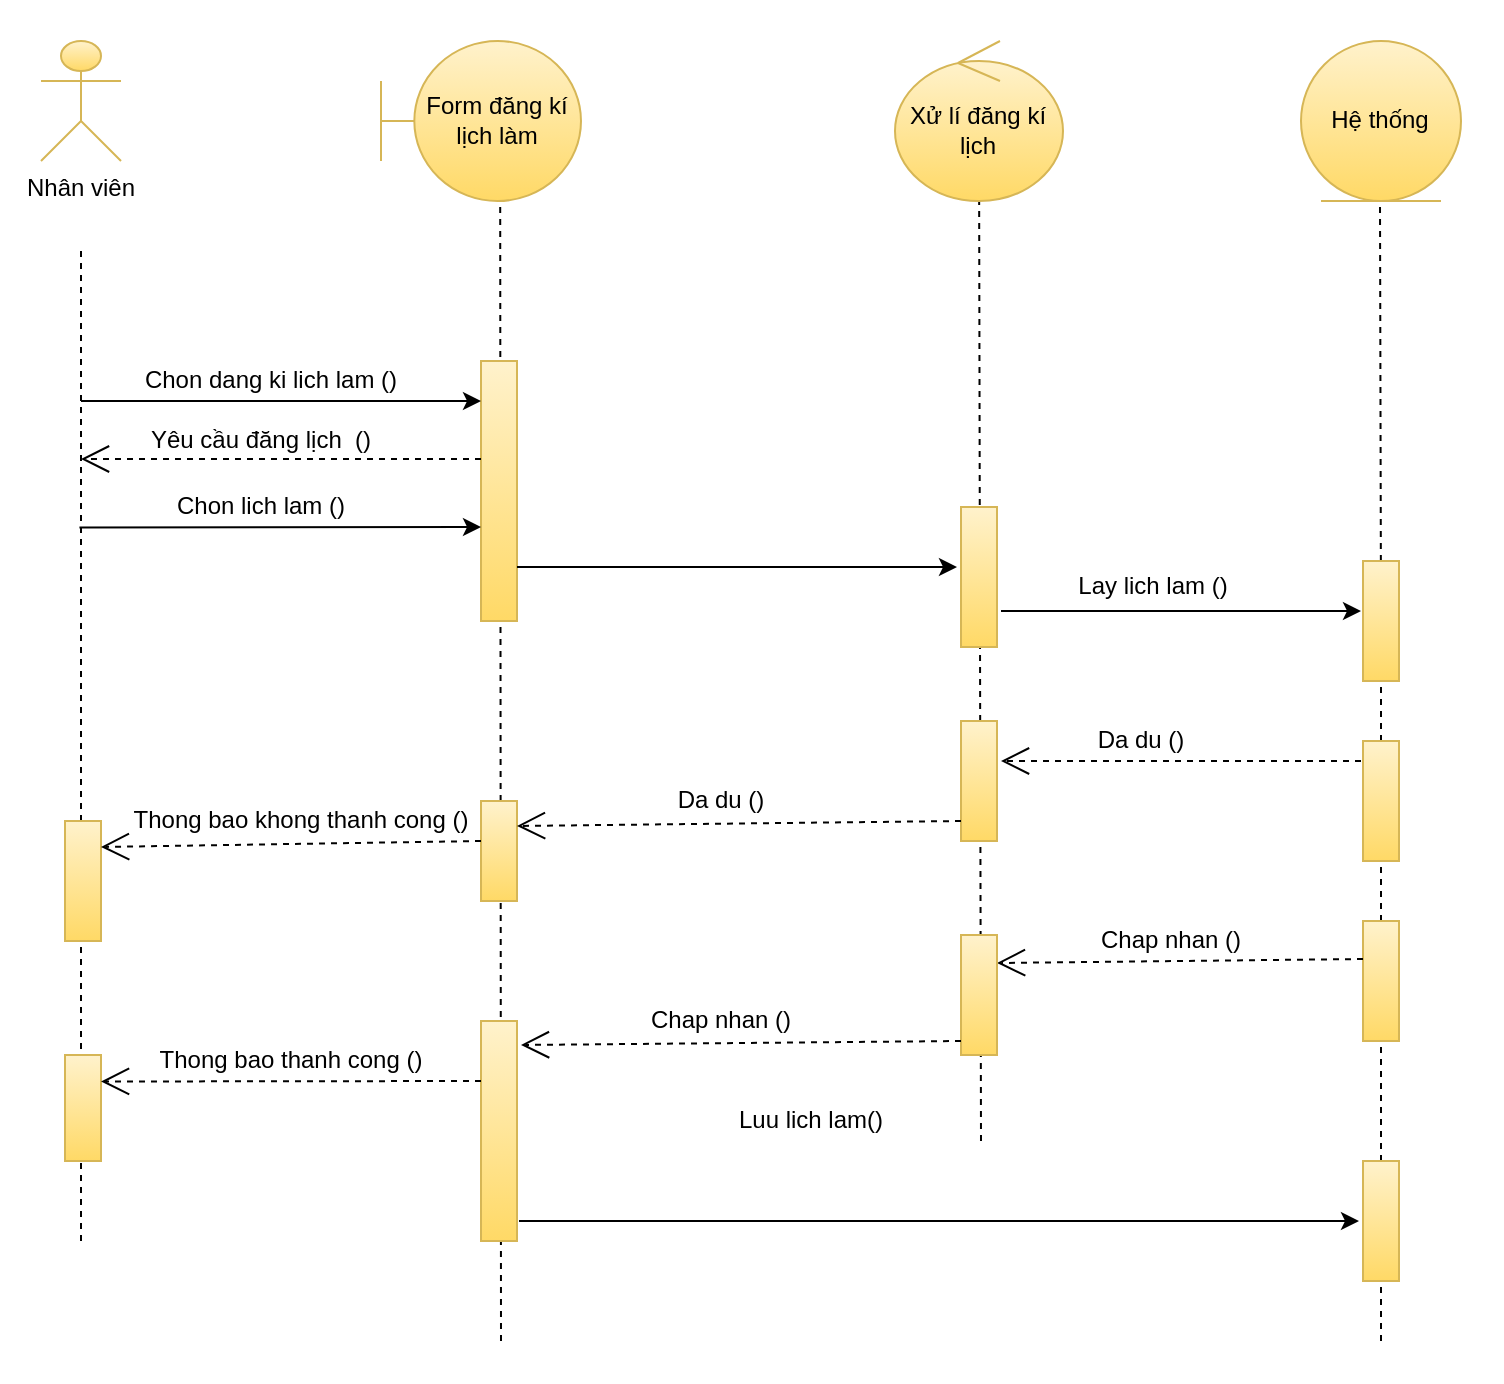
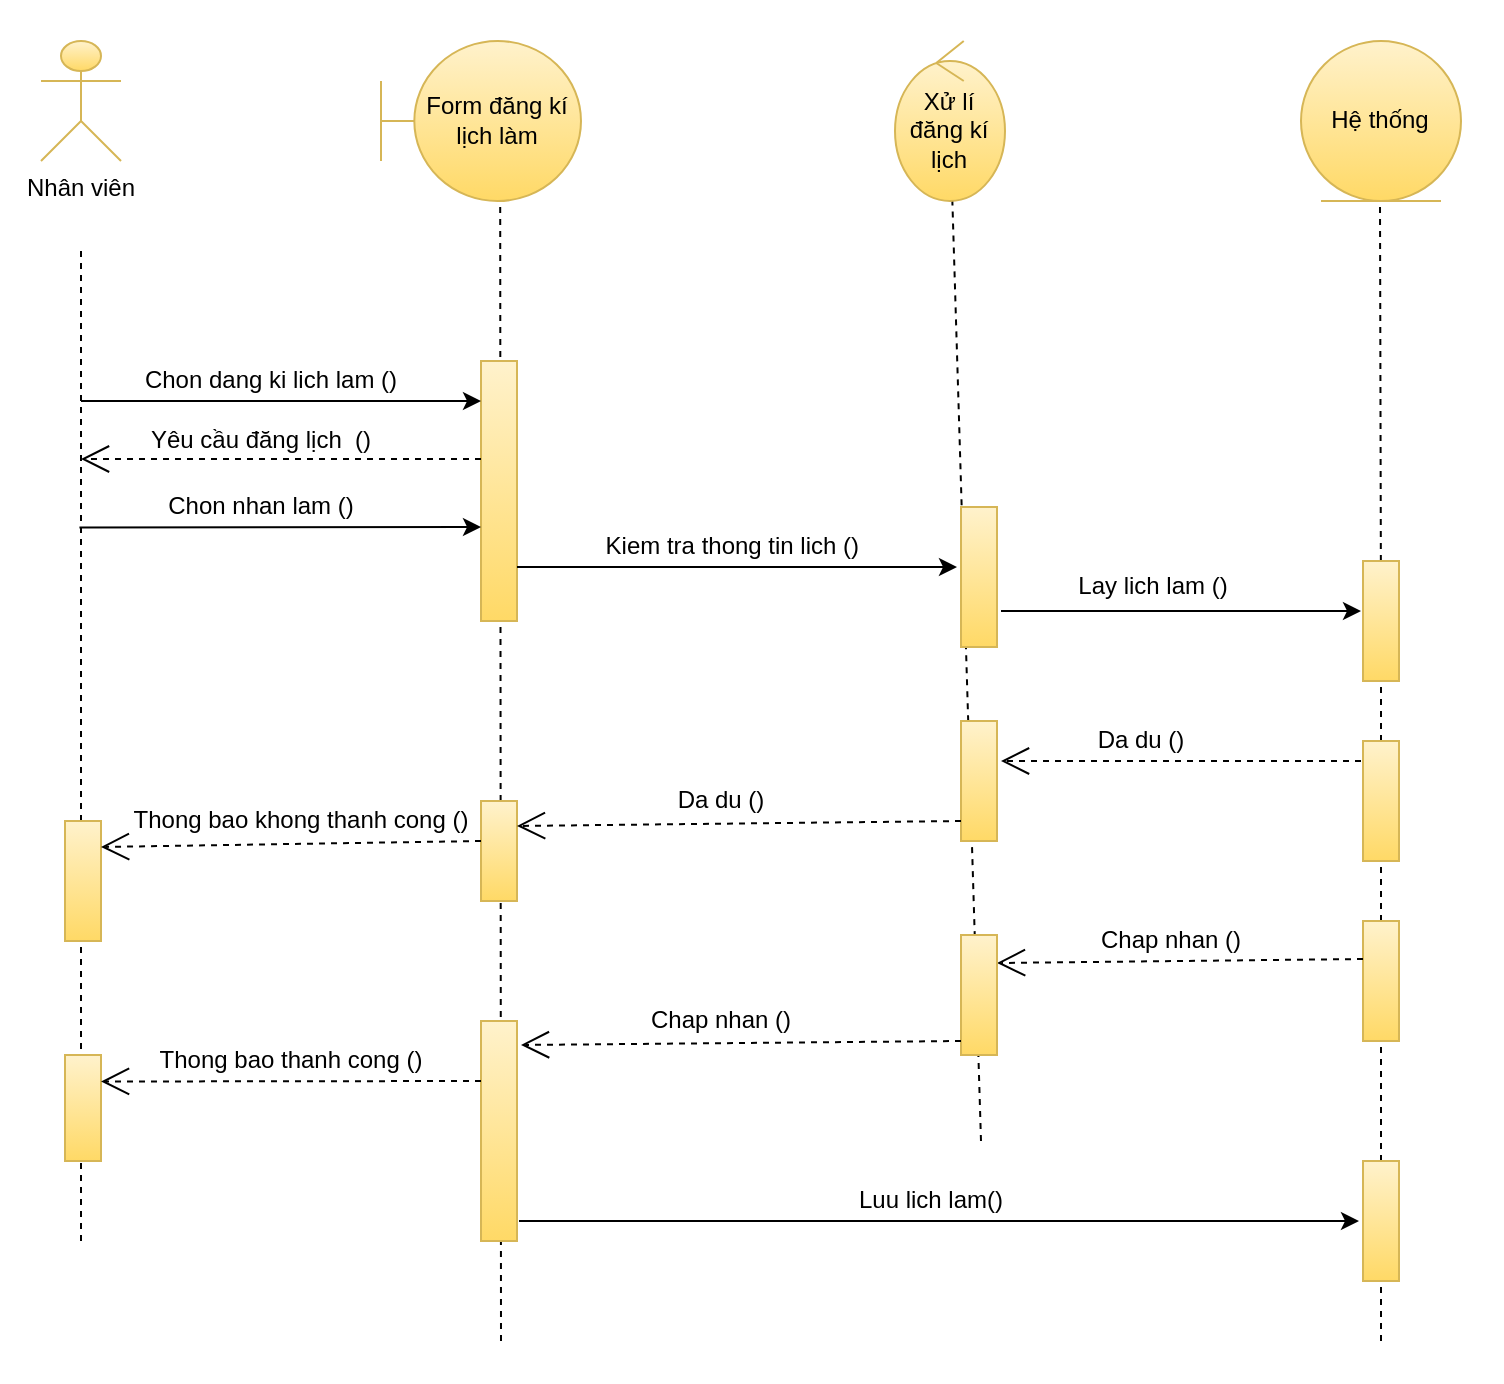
  <mxCell id="0" />
  <mxCell id="1" parent="0" />
  <mxCell id="2" value="Nhân viên" style="shape=umlActor;verticalLabelPosition=bottom;verticalAlign=top;html=1;gradientColor=#ffd966;fillColor=#fff2cc;strokeColor=#d6b656;" parent="1" vertex="1"><mxGeometry x="20" y="20" width="40" height="60" as="geometry" /></mxCell>
  <mxCell id="3" value="" style="endArrow=none;dashed=1;html=1;" parent="1" edge="1"><mxGeometry width="50" height="50" relative="1" as="geometry"><mxPoint x="40" y="620" as="sourcePoint" /><mxPoint x="40" y="124" as="targetPoint" /></mxGeometry></mxCell>
  <mxCell id="4" value="" style="endArrow=none;dashed=1;html=1;entryX=0.596;entryY=1.008;entryDx=0;entryDy=0;entryPerimeter=0;" parent="1" target="6" edge="1"><mxGeometry width="50" height="50" relative="1" as="geometry"><mxPoint x="250" y="670" as="sourcePoint" /><mxPoint x="250" y="110" as="targetPoint" /></mxGeometry></mxCell>
  <mxCell id="5" value="" style="endArrow=none;dashed=1;html=1;" parent="1" target="7" edge="1"><mxGeometry width="50" height="50" relative="1" as="geometry"><mxPoint x="490" y="570" as="sourcePoint" /><mxPoint x="488.5" y="130" as="targetPoint" /></mxGeometry></mxCell>
  <mxCell id="6" value="Form đăng kí lịch làm" style="shape=umlBoundary;whiteSpace=wrap;html=1;gradientColor=#ffd966;fillColor=#fff2cc;strokeColor=#d6b656;" parent="1" vertex="1"><mxGeometry x="190" y="20" width="100" height="80" as="geometry" /></mxCell>
- <mxCell id="7" value="Xử lí đăng kí lịch" style="ellipse;shape=umlControl;whiteSpace=wrap;html=1;gradientColor=#ffd966;fillColor=#fff2cc;strokeColor=#d6b656;" parent="1" vertex="1"><mxGeometry x="447" y="20" width="84" height="80" as="geometry" /></mxCell>
+ <mxCell id="7" value="Xử lí đăng kí lịch" style="ellipse;shape=umlControl;whiteSpace=wrap;html=1;gradientColor=#ffd966;fillColor=#fff2cc;strokeColor=#d6b656;" parent="1" vertex="1"><mxGeometry x="447" y="20" width="55" height="80" as="geometry" /></mxCell>
  <mxCell id="8" value="" style="rounded=0;whiteSpace=wrap;html=1;gradientColor=#ffd966;fillColor=#fff2cc;strokeColor=#d6b656;" parent="1" vertex="1"><mxGeometry x="240" y="180" width="18" height="130" as="geometry" /></mxCell>
  <mxCell id="9" value="" style="endArrow=classic;html=1;" parent="1" edge="1"><mxGeometry width="50" height="50" relative="1" as="geometry"><mxPoint x="40" y="200" as="sourcePoint" /><mxPoint x="240" y="200" as="targetPoint" /></mxGeometry></mxCell>
  <mxCell id="10" value="Chon dang ki lich lam ()" style="text;html=1;align=center;verticalAlign=middle;resizable=0;points=[];autosize=1;" parent="1" vertex="1"><mxGeometry x="65" y="180" width="140" height="20" as="geometry" /></mxCell>
- <mxCell id="11" value="Chon lich lam ()" style="text;html=1;align=center;verticalAlign=middle;resizable=0;points=[];autosize=1;" parent="1" vertex="1"><mxGeometry x="80" y="243" width="100" height="20" as="geometry" /></mxCell>
+ <mxCell id="11" value="Chon nhan lam ()" style="text;html=1;align=center;verticalAlign=middle;resizable=0;points=[];autosize=1;" parent="1" vertex="1"><mxGeometry x="80" y="243" width="100" height="20" as="geometry" /></mxCell>
  <mxCell id="12" value="" style="endArrow=classic;html=1;" parent="1" edge="1"><mxGeometry width="50" height="50" relative="1" as="geometry"><mxPoint x="258" y="283" as="sourcePoint" /><mxPoint x="478" y="283" as="targetPoint" /></mxGeometry></mxCell>
+ <mxCell id="13" value="&amp;nbsp;Kiem tra thong tin lich ()" style="text;html=1;align=center;verticalAlign=middle;resizable=0;points=[];autosize=1;" parent="1" vertex="1"><mxGeometry x="289" y="263" width="150" height="20" as="geometry" /></mxCell>
  <mxCell id="14" value="Hệ thống" style="ellipse;shape=umlEntity;whiteSpace=wrap;html=1;gradientColor=#ffd966;fillColor=#fff2cc;strokeColor=#d6b656;" parent="1" vertex="1"><mxGeometry x="650" y="20" width="80" height="80" as="geometry" /></mxCell>
  <mxCell id="15" value="" style="endArrow=none;dashed=1;html=1;" parent="1" edge="1" source="21"><mxGeometry width="50" height="50" relative="1" as="geometry"><mxPoint x="690" y="500" as="sourcePoint" /><mxPoint x="689.5" y="100" as="targetPoint" /></mxGeometry></mxCell>
  <mxCell id="16" value="" style="rounded=0;whiteSpace=wrap;html=1;gradientColor=#ffd966;fillColor=#fff2cc;strokeColor=#d6b656;" parent="1" vertex="1"><mxGeometry x="480" y="253" width="18" height="70" as="geometry" /></mxCell>
  <mxCell id="17" value="" style="endArrow=open;endFill=1;endSize=12;html=1;dashed=1;" edge="1" parent="1"><mxGeometry width="160" relative="1" as="geometry"><mxPoint x="240" y="229" as="sourcePoint" /><mxPoint x="40" y="229" as="targetPoint" /></mxGeometry></mxCell>
  <mxCell id="18" value="" style="endArrow=classic;html=1;entryX=0.044;entryY=0.199;entryDx=0;entryDy=0;entryPerimeter=0;" edge="1" parent="1"><mxGeometry width="50" height="50" relative="1" as="geometry"><mxPoint x="39.21" y="263.3" as="sourcePoint" /><mxPoint x="240.002" y="263" as="targetPoint" /></mxGeometry></mxCell>
  <mxCell id="19" value="Yêu cầu đăng lịch&amp;nbsp; ()" style="text;html=1;align=center;verticalAlign=middle;resizable=0;points=[];autosize=1;" vertex="1" parent="1"><mxGeometry x="65" y="210" width="130" height="20" as="geometry" /></mxCell>
  <mxCell id="20" value="" style="endArrow=none;dashed=1;html=1;" edge="1" parent="1" source="21"><mxGeometry width="50" height="50" relative="1" as="geometry"><mxPoint x="690" y="501" as="sourcePoint" /><mxPoint x="689.261" y="331" as="targetPoint" /></mxGeometry></mxCell>
  <mxCell id="21" value="" style="rounded=0;whiteSpace=wrap;html=1;gradientColor=#ffd966;fillColor=#fff2cc;strokeColor=#d6b656;" vertex="1" parent="1"><mxGeometry x="681" y="280" width="18" height="60" as="geometry" /></mxCell>
  <mxCell id="22" value="" style="endArrow=none;dashed=1;html=1;" edge="1" parent="1" target="21"><mxGeometry width="50" height="50" relative="1" as="geometry"><mxPoint x="690" y="670" as="sourcePoint" /><mxPoint x="689.261" y="331" as="targetPoint" /></mxGeometry></mxCell>
  <mxCell id="23" value="" style="endArrow=classic;html=1;" edge="1" parent="1"><mxGeometry width="50" height="50" relative="1" as="geometry"><mxPoint x="500" y="305" as="sourcePoint" /><mxPoint x="680" y="305" as="targetPoint" /></mxGeometry></mxCell>
  <mxCell id="24" value="Lay lich lam ()" style="text;html=1;align=center;verticalAlign=middle;resizable=0;points=[];autosize=1;" vertex="1" parent="1"><mxGeometry x="531" y="283" width="90" height="20" as="geometry" /></mxCell>
  <mxCell id="25" value="" style="rounded=0;whiteSpace=wrap;html=1;gradientColor=#ffd966;fillColor=#fff2cc;strokeColor=#d6b656;" vertex="1" parent="1"><mxGeometry x="681" y="370" width="18" height="60" as="geometry" /></mxCell>
  <mxCell id="26" value="" style="endArrow=open;endFill=1;endSize=12;html=1;dashed=1;" edge="1" parent="1"><mxGeometry width="160" relative="1" as="geometry"><mxPoint x="680" y="380" as="sourcePoint" /><mxPoint x="500" y="380" as="targetPoint" /></mxGeometry></mxCell>
  <mxCell id="27" value="" style="rounded=0;whiteSpace=wrap;html=1;gradientColor=#ffd966;fillColor=#fff2cc;strokeColor=#d6b656;" vertex="1" parent="1"><mxGeometry x="480" y="360" width="18" height="60" as="geometry" /></mxCell>
  <mxCell id="28" value="Da du ()" style="text;html=1;align=center;verticalAlign=middle;resizable=0;points=[];autosize=1;" vertex="1" parent="1"><mxGeometry x="540" y="360" width="60" height="20" as="geometry" /></mxCell>
  <mxCell id="29" value="" style="rounded=0;whiteSpace=wrap;html=1;gradientColor=#ffd966;fillColor=#fff2cc;strokeColor=#d6b656;" vertex="1" parent="1"><mxGeometry x="681" y="460" width="18" height="60" as="geometry" /></mxCell>
  <mxCell id="30" value="" style="endArrow=open;endFill=1;endSize=12;html=1;dashed=1;entryX=1;entryY=0.25;entryDx=0;entryDy=0;" edge="1" parent="1"><mxGeometry width="160" relative="1" as="geometry"><mxPoint x="681" y="479" as="sourcePoint" /><mxPoint x="498" y="481" as="targetPoint" /></mxGeometry></mxCell>
  <mxCell id="31" value="" style="rounded=0;whiteSpace=wrap;html=1;gradientColor=#ffd966;fillColor=#fff2cc;strokeColor=#d6b656;" vertex="1" parent="1"><mxGeometry x="480" y="467" width="18" height="60" as="geometry" /></mxCell>
  <mxCell id="32" value="Chap nhan ()" style="text;html=1;align=center;verticalAlign=middle;resizable=0;points=[];autosize=1;" vertex="1" parent="1"><mxGeometry x="540" y="460" width="90" height="20" as="geometry" /></mxCell>
  <mxCell id="33" value="" style="rounded=0;whiteSpace=wrap;html=1;gradientColor=#ffd966;fillColor=#fff2cc;strokeColor=#d6b656;" vertex="1" parent="1"><mxGeometry x="240" y="400" width="18" height="50" as="geometry" /></mxCell>
  <mxCell id="34" value="" style="rounded=0;whiteSpace=wrap;html=1;gradientColor=#ffd966;fillColor=#fff2cc;strokeColor=#d6b656;" vertex="1" parent="1"><mxGeometry x="240" y="510" width="18" height="110" as="geometry" /></mxCell>
  <mxCell id="35" value="" style="endArrow=open;endFill=1;endSize=12;html=1;dashed=1;entryX=1;entryY=0.25;entryDx=0;entryDy=0;" edge="1" parent="1" target="33"><mxGeometry width="160" relative="1" as="geometry"><mxPoint x="480" y="410" as="sourcePoint" /><mxPoint x="297" y="412" as="targetPoint" /></mxGeometry></mxCell>
  <mxCell id="36" value="Da du ()" style="text;html=1;align=center;verticalAlign=middle;resizable=0;points=[];autosize=1;" vertex="1" parent="1"><mxGeometry x="330" y="390" width="60" height="20" as="geometry" /></mxCell>
  <mxCell id="37" value="" style="endArrow=open;endFill=1;endSize=12;html=1;dashed=1;" edge="1" parent="1"><mxGeometry width="160" relative="1" as="geometry"><mxPoint x="480" y="520" as="sourcePoint" /><mxPoint x="260" y="522" as="targetPoint" /></mxGeometry></mxCell>
  <mxCell id="38" value="Chap nhan ()" style="text;html=1;align=center;verticalAlign=middle;resizable=0;points=[];autosize=1;" vertex="1" parent="1"><mxGeometry x="315" y="500" width="90" height="20" as="geometry" /></mxCell>
  <mxCell id="39" value="" style="endArrow=classic;html=1;" edge="1" parent="1"><mxGeometry width="50" height="50" relative="1" as="geometry"><mxPoint x="259" y="610" as="sourcePoint" /><mxPoint x="679" y="610" as="targetPoint" /></mxGeometry></mxCell>
  <mxCell id="40" value="" style="rounded=0;whiteSpace=wrap;html=1;gradientColor=#ffd966;fillColor=#fff2cc;strokeColor=#d6b656;" vertex="1" parent="1"><mxGeometry x="681" y="580" width="18" height="60" as="geometry" /></mxCell>
- <mxCell id="41" value="Luu lich lam()" style="text;html=1;align=center;verticalAlign=middle;resizable=0;points=[];autosize=1;" vertex="1" parent="1"><mxGeometry x="360" y="550" width="90" height="20" as="geometry" /></mxCell>
+ <mxCell id="41" value="Luu lich lam()" style="text;html=1;align=center;verticalAlign=middle;resizable=0;points=[];autosize=1;" vertex="1" parent="1"><mxGeometry x="420" y="590" width="90" height="20" as="geometry" /></mxCell>
  <mxCell id="42" value="" style="rounded=0;whiteSpace=wrap;html=1;gradientColor=#ffd966;fillColor=#fff2cc;strokeColor=#d6b656;" vertex="1" parent="1"><mxGeometry x="32" y="410" width="18" height="60" as="geometry" /></mxCell>
  <mxCell id="43" value="" style="rounded=0;whiteSpace=wrap;html=1;gradientColor=#ffd966;fillColor=#fff2cc;strokeColor=#d6b656;" vertex="1" parent="1"><mxGeometry x="32" y="527" width="18" height="53" as="geometry" /></mxCell>
  <mxCell id="44" value="" style="endArrow=open;endFill=1;endSize=12;html=1;dashed=1;" edge="1" parent="1"><mxGeometry width="160" relative="1" as="geometry"><mxPoint x="240" y="420" as="sourcePoint" /><mxPoint x="50" y="423" as="targetPoint" /></mxGeometry></mxCell>
  <mxCell id="45" value="" style="endArrow=open;endFill=1;endSize=12;html=1;dashed=1;entryX=1;entryY=0.25;entryDx=0;entryDy=0;" edge="1" parent="1" target="43"><mxGeometry width="160" relative="1" as="geometry"><mxPoint x="240" y="540" as="sourcePoint" /><mxPoint x="57" y="542" as="targetPoint" /></mxGeometry></mxCell>
  <mxCell id="46" value="Thong bao khong thanh cong ()" style="text;html=1;align=center;verticalAlign=middle;resizable=0;points=[];autosize=1;" vertex="1" parent="1"><mxGeometry x="60" y="400" width="180" height="20" as="geometry" /></mxCell>
  <mxCell id="47" value="Thong bao thanh cong ()" style="text;html=1;align=center;verticalAlign=middle;resizable=0;points=[];autosize=1;" vertex="1" parent="1"><mxGeometry x="70" y="520" width="150" height="20" as="geometry" /></mxCell>
